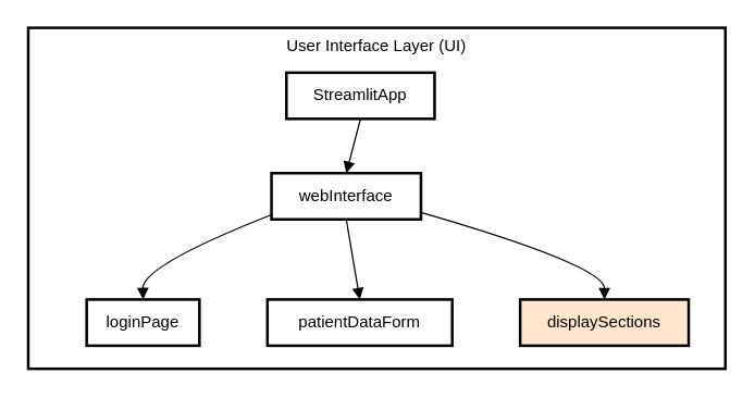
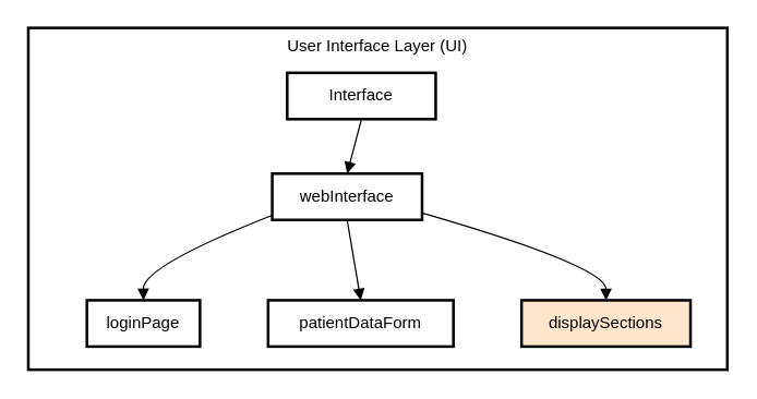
  <mxCell id="0" />
  <mxCell id="1" parent="0" />
  <mxCell id="2" value="User Interface Layer (UI)" style="whiteSpace=wrap;strokeWidth=2;verticalAlign=top;" vertex="1" parent="1"><mxGeometry width="513" height="251" as="geometry" x="20" y="20" /></mxCell>
  <mxCell id="3" value="webInterface" style="whiteSpace=wrap;strokeWidth=2;" vertex="1" parent="2"><mxGeometry x="179" y="107" width="110" height="34" as="geometry" /></mxCell>
- <mxCell id="4" value="StreamlitApp" style="whiteSpace=wrap;strokeWidth=2;" vertex="1" parent="2"><mxGeometry x="190" y="33" width="109" height="34" as="geometry" /></mxCell>
+ <mxCell id="4" value="Interface" style="whiteSpace=wrap;strokeWidth=2;" vertex="1" parent="2"><mxGeometry x="190" y="33" width="109" height="34" as="geometry" /></mxCell>
  <mxCell id="5" value="loginPage" style="whiteSpace=wrap;strokeWidth=2;" vertex="1" parent="2"><mxGeometry x="43" y="200" width="83" height="34" as="geometry" /></mxCell>
  <mxCell id="6" value="patientDataForm" style="whiteSpace=wrap;strokeWidth=2;" vertex="1" parent="2"><mxGeometry x="176" y="200" width="136" height="34" as="geometry" /></mxCell>
  <mxCell id="7" value="displaySections" style="whiteSpace=wrap;strokeWidth=2;fillColor=#ffe6cc;" vertex="1" parent="2"><mxGeometry x="362" y="200" width="124" height="34" as="geometry" /></mxCell>
  <mxCell id="8" value="" style="curved=1;startArrow=none;endArrow=block;exitX=0.5;exitY=0.99;entryX=0.5;entryY=-0.01;" edge="1" parent="2" source="4" target="3"><mxGeometry relative="1" as="geometry"><Array as="points" /></mxGeometry></mxCell>
  <mxCell id="9" value="" style="curved=1;startArrow=none;endArrow=block;exitX=0;exitY=0.9;entryX=0.5;entryY=0;" edge="1" parent="2" source="3" target="5"><mxGeometry relative="1" as="geometry"><Array as="points"><mxPoint x="84" y="175" /></Array></mxGeometry></mxCell>
  <mxCell id="10" value="" style="curved=1;startArrow=none;endArrow=block;exitX=0.5;exitY=0.97;entryX=0.5;entryY=0;" edge="1" parent="2" source="3" target="6"><mxGeometry relative="1" as="geometry"><Array as="points" /></mxGeometry></mxCell>
  <mxCell id="11" value="" style="curved=1;startArrow=none;endArrow=block;exitX=1;exitY=0.85;entryX=0.5;entryY=0;" edge="1" parent="2" source="3" target="7"><mxGeometry relative="1" as="geometry"><Array as="points"><mxPoint x="424" y="175" /></Array></mxGeometry></mxCell>
